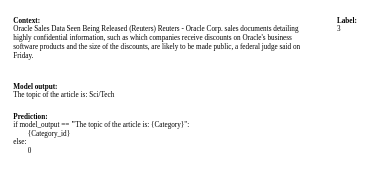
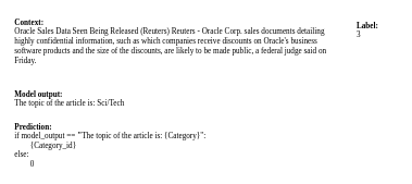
  <mxCell id="0" />
  <mxCell id="1" parent="0" />
  <mxCell id="2" value="" style="group" parent="1" vertex="1" connectable="0"><mxGeometry x="20" y="20" width="590" height="80" as="geometry" /></mxCell>
  <mxCell id="3" value="&lt;font face=&quot;EHUSans&quot;&gt;&lt;b&gt;Context:&lt;br&gt;&lt;/b&gt;Oracle Sales Data Seen Being Released (Reuters) Reuters - Oracle Corp. sales documents detailing highly confidential information, such as which companies receive discounts on Oracle's business software products and the size of the discounts, are likely to be made public, a federal judge said on Friday.&lt;br&gt;&lt;/font&gt;" style="text;html=1;strokeColor=none;fillColor=none;align=left;verticalAlign=top;whiteSpace=wrap;rounded=0;" parent="2" vertex="1"><mxGeometry width="500" height="80" as="geometry" /></mxCell>
- <mxCell id="4" value="&lt;b&gt;Label:&lt;/b&gt;&lt;br&gt;3" style="text;html=1;strokeColor=none;fillColor=none;align=left;verticalAlign=top;whiteSpace=wrap;rounded=0;fontFamily=EHUSans;fontStyle=0" parent="2" vertex="1"><mxGeometry x="540" width="50" height="40" as="geometry" /></mxCell>
+ <mxCell id="4" value="&lt;b&gt;Label:&lt;/b&gt;&lt;br&gt;3" style="text;html=1;strokeColor=none;fillColor=none;align=left;verticalAlign=top;whiteSpace=wrap;rounded=0;fontFamily=EHUSans;fontStyle=0" parent="2" vertex="1"><mxGeometry x="525" y="5" width="50" height="40" as="geometry" /></mxCell>
  <mxCell id="5" value="" style="group" parent="1" vertex="1" connectable="0"><mxGeometry x="20" y="130" width="430" height="130" as="geometry" /></mxCell>
  <mxCell id="6" value="&lt;b&gt;Model output:&lt;/b&gt;&lt;br&gt;The topic of the article is: Sci/Tech" style="text;html=1;strokeColor=none;fillColor=none;align=left;verticalAlign=top;whiteSpace=wrap;rounded=0;fontFamily=EHUSans;fontStyle=0" parent="5" vertex="1"><mxGeometry width="323" height="40" as="geometry" /></mxCell>
  <mxCell id="7" value="&lt;b&gt;Prediction:&lt;/b&gt;&lt;br&gt;if model_output == &lt;b&gt;&quot;&lt;/b&gt;The topic of the article is: {Category}&quot;:&lt;br&gt;&lt;span style=&quot;&quot;&gt;&#09;&lt;/span&gt;&lt;span style=&quot;white-space: pre;&quot;&gt;&#09;&lt;/span&gt;{Category_id}&lt;br&gt;else:&lt;br&gt;&lt;span style=&quot;&quot;&gt;&#09;&lt;/span&gt;&lt;span style=&quot;white-space: pre;&quot;&gt;&#09;&lt;/span&gt;0" style="text;html=1;strokeColor=none;fillColor=none;align=left;verticalAlign=top;whiteSpace=wrap;rounded=0;fontFamily=EHUSans;fontStyle=0" parent="5" vertex="1"><mxGeometry y="50" width="430" height="80" as="geometry" /></mxCell>
